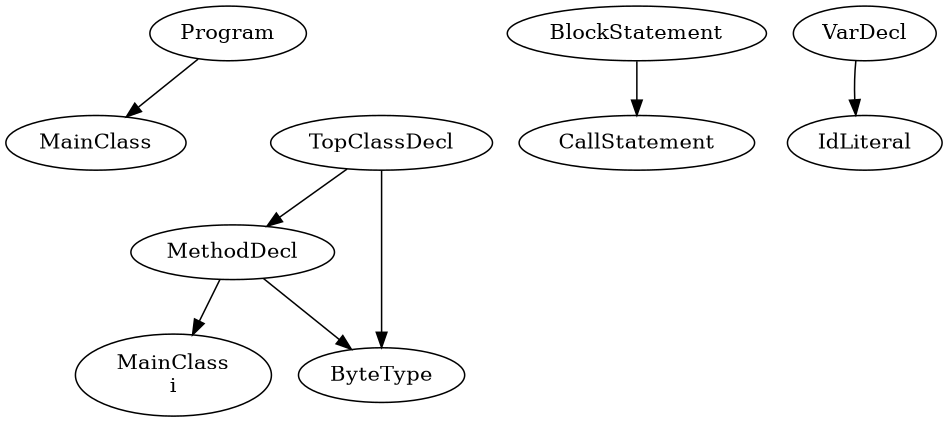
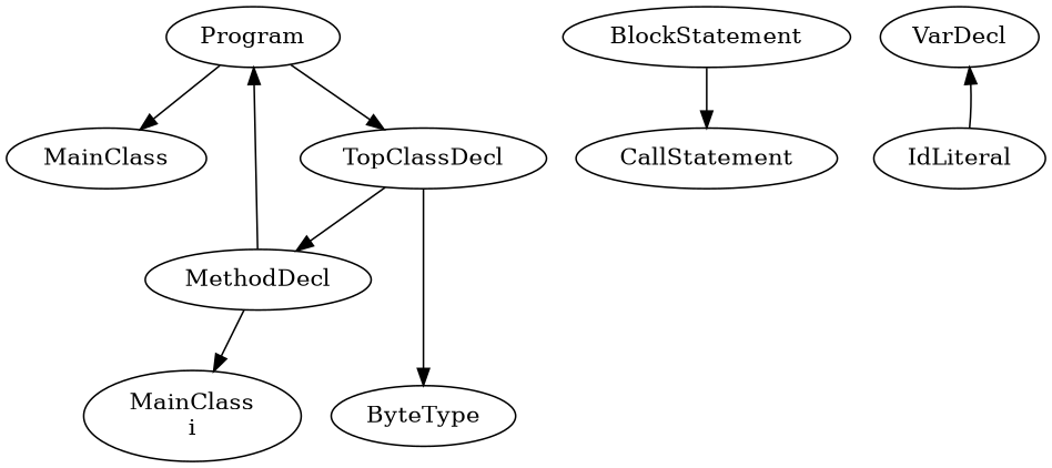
  digraph {
    n1 [label=Program]
    n2 [label=MainClass]
    n3 [label=TopClassDecl]
    n4 [label=MethodDecl]
    n5 [label=ByteType]
    n6 [label=BlockStatement]
    n7 [label=CallStatement]
    n8 [label=VarDecl]
    n9 [label=IdLiteral]
    n10 [label="MainClass\ni"]
    n1 -> n2
+   n1 -> n3
    n3 -> n4
    n3 -> n5
-   n4 -> n5
+   n4 -> n1
    n4 -> n10
    n6 -> n7
-   n8 -> n9
+   n9 -> n8
  }
